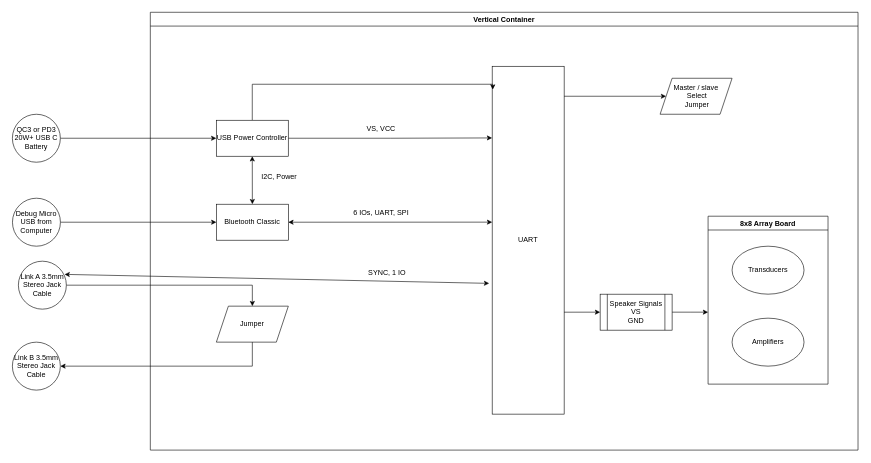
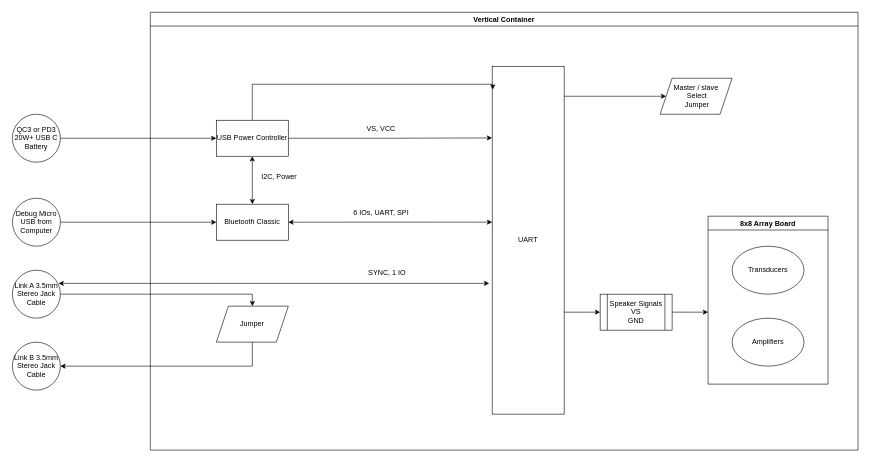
  <mxCell id="0" style=";html=1;" />
  <mxCell id="1" style=";html=1;" parent="0" />
  <mxCell id="2" value="Vertical Container" style="swimlane;whiteSpace=wrap;html=1;" parent="1" vertex="1"><mxGeometry x="250" y="20" width="1180" height="730" as="geometry" /></mxCell>
  <mxCell id="3" value="Jumper" style="shape=parallelogram;perimeter=parallelogramPerimeter;whiteSpace=wrap;html=1;fixedSize=1;" parent="2" vertex="1"><mxGeometry x="110.12" y="490" width="120" height="60" as="geometry" /></mxCell>
  <mxCell id="4" value="UART" style="rounded=0;whiteSpace=wrap;html=1;" parent="2" vertex="1"><mxGeometry x="570" y="90" width="120" height="580" as="geometry" /></mxCell>
  <mxCell id="5" value="SYNC, 1 IO" style="text;html=1;strokeColor=none;fillColor=none;align=center;verticalAlign=middle;whiteSpace=wrap;rounded=0;" parent="2" vertex="1"><mxGeometry x="330" y="420" width="130" height="30" as="geometry" /></mxCell>
  <mxCell id="6" value="Master / slave&lt;br&gt;&amp;nbsp;Select&lt;br&gt;&amp;nbsp;Jumper" style="shape=parallelogram;perimeter=parallelogramPerimeter;whiteSpace=wrap;html=1;fixedSize=1;" parent="2" vertex="1"><mxGeometry x="850" y="110" width="120" height="60" as="geometry" /></mxCell>
  <mxCell id="7" value="" style="endArrow=classic;html=1;rounded=0;entryX=0;entryY=0.5;entryDx=0;entryDy=0;" parent="2" target="6" edge="1"><mxGeometry width="50" height="50" relative="1" as="geometry"><mxPoint x="690" y="140" as="sourcePoint" /><mxPoint x="740" y="110" as="targetPoint" /></mxGeometry></mxCell>
  <mxCell id="8" value="Bluetooth Classic" style="rounded=0;whiteSpace=wrap;html=1;" parent="2" vertex="1"><mxGeometry x="110.12" y="320" width="120" height="60" as="geometry" /></mxCell>
  <mxCell id="9" value="" style="endArrow=classic;startArrow=classic;html=1;rounded=0;exitX=1;exitY=0.5;exitDx=0;exitDy=0;entryX=-0.001;entryY=0.155;entryDx=0;entryDy=0;entryPerimeter=0;" parent="2" source="8" edge="1"><mxGeometry width="50" height="50" relative="1" as="geometry"><mxPoint x="300.12" y="380" as="sourcePoint" /><mxPoint x="570.0" y="349.9" as="targetPoint" /></mxGeometry></mxCell>
  <mxCell id="10" value="6 IOs, UART, SPI" style="text;html=1;strokeColor=none;fillColor=none;align=center;verticalAlign=middle;whiteSpace=wrap;rounded=0;" parent="2" vertex="1"><mxGeometry x="270.12" y="320" width="230" height="30" as="geometry" /></mxCell>
  <mxCell id="11" style="edgeStyle=orthogonalEdgeStyle;rounded=0;orthogonalLoop=1;jettySize=auto;html=1;entryX=-0.001;entryY=0.206;entryDx=0;entryDy=0;entryPerimeter=0;" parent="2" source="13" target="4" edge="1"><mxGeometry relative="1" as="geometry" /></mxCell>
  <mxCell id="12" style="edgeStyle=orthogonalEdgeStyle;rounded=0;orthogonalLoop=1;jettySize=auto;html=1;entryX=0.008;entryY=0.067;entryDx=0;entryDy=0;entryPerimeter=0;" parent="2" source="13" target="4" edge="1"><mxGeometry relative="1" as="geometry"><Array as="points"><mxPoint x="170" y="120" /><mxPoint x="571" y="120" /></Array><mxPoint x="300" y="120" as="targetPoint" /></mxGeometry></mxCell>
  <mxCell id="13" value="USB Power Controller" style="rounded=0;whiteSpace=wrap;html=1;" parent="2" vertex="1"><mxGeometry x="110" y="180" width="120" height="60" as="geometry" /></mxCell>
  <mxCell id="14" value="" style="edgeStyle=orthogonalEdgeStyle;rounded=0;orthogonalLoop=1;jettySize=auto;html=1;" parent="2" source="15" edge="1"><mxGeometry relative="1" as="geometry"><mxPoint x="930" y="500" as="targetPoint" /></mxGeometry></mxCell>
  <mxCell id="15" value="Speaker Signals&lt;br&gt;VS&lt;br&gt;GND" style="shape=process;whiteSpace=wrap;html=1;backgroundOutline=1;" parent="2" vertex="1"><mxGeometry x="750" y="470" width="120" height="60" as="geometry" /></mxCell>
  <mxCell id="16" value="8x8 Array Board" style="swimlane;whiteSpace=wrap;html=1;" parent="2" vertex="1"><mxGeometry x="930" y="340" width="200" height="280" as="geometry" /></mxCell>
  <mxCell id="17" value="Transducers" style="ellipse;whiteSpace=wrap;html=1;" parent="16" vertex="1"><mxGeometry x="40" y="50" width="120" height="80" as="geometry" /></mxCell>
  <mxCell id="18" value="Amplifiers" style="ellipse;whiteSpace=wrap;html=1;" parent="16" vertex="1"><mxGeometry x="40" y="170" width="120" height="80" as="geometry" /></mxCell>
  <mxCell id="19" value="" style="endArrow=classic;html=1;rounded=0;exitX=1;exitY=0.707;exitDx=0;exitDy=0;exitPerimeter=0;entryX=0;entryY=0.5;entryDx=0;entryDy=0;" parent="2" source="4" target="15" edge="1"><mxGeometry width="50" height="50" relative="1" as="geometry"><mxPoint x="650" y="600" as="sourcePoint" /><mxPoint x="700" y="550" as="targetPoint" /></mxGeometry></mxCell>
  <mxCell id="20" value="" style="endArrow=classic;startArrow=classic;html=1;rounded=0;exitX=0.5;exitY=0;exitDx=0;exitDy=0;entryX=0.5;entryY=1;entryDx=0;entryDy=0;" parent="2" source="8" target="13" edge="1"><mxGeometry width="50" height="50" relative="1" as="geometry"><mxPoint x="180" y="300" as="sourcePoint" /><mxPoint x="230" y="250" as="targetPoint" /></mxGeometry></mxCell>
  <mxCell id="21" value="I2C, Power" style="text;html=1;strokeColor=none;fillColor=none;align=center;verticalAlign=middle;whiteSpace=wrap;rounded=0;" parent="2" vertex="1"><mxGeometry x="170" y="260" width="90" height="30" as="geometry" /></mxCell>
  <mxCell id="22" value="VS, VCC" style="text;html=1;strokeColor=none;fillColor=none;align=center;verticalAlign=middle;whiteSpace=wrap;rounded=0;" parent="2" vertex="1"><mxGeometry x="355" y="180" width="60" height="30" as="geometry" /></mxCell>
  <mxCell id="23" style="edgeStyle=orthogonalEdgeStyle;rounded=0;orthogonalLoop=1;jettySize=auto;html=1;entryX=0;entryY=0.5;entryDx=0;entryDy=0;" parent="1" source="24" target="13" edge="1"><mxGeometry relative="1" as="geometry"><mxPoint x="250" y="230" as="targetPoint" /></mxGeometry></mxCell>
  <mxCell id="24" value="QC3 or PD3 20W+ USB C Battery" style="ellipse;whiteSpace=wrap;html=1;aspect=fixed;" parent="1" vertex="1"><mxGeometry x="20" y="190" width="80" height="80" as="geometry" /></mxCell>
  <mxCell id="25" style="edgeStyle=orthogonalEdgeStyle;rounded=0;orthogonalLoop=1;jettySize=auto;html=1;entryX=0;entryY=0.5;entryDx=0;entryDy=0;" parent="1" source="26" target="8" edge="1"><mxGeometry relative="1" as="geometry"><mxPoint x="250.12" y="370" as="targetPoint" /></mxGeometry></mxCell>
  <mxCell id="26" value="Debug Micro USB from Computer" style="ellipse;whiteSpace=wrap;html=1;aspect=fixed;" parent="1" vertex="1"><mxGeometry x="20.12" y="330" width="80" height="80" as="geometry" /></mxCell>
  <mxCell id="27" value="Link B 3.5mm Stereo Jack Cable" style="ellipse;whiteSpace=wrap;html=1;aspect=fixed;" parent="1" vertex="1"><mxGeometry x="20" y="570" width="80" height="80" as="geometry" /></mxCell>
  <mxCell id="28" style="edgeStyle=orthogonalEdgeStyle;rounded=0;orthogonalLoop=1;jettySize=auto;html=1;entryX=0.5;entryY=0;entryDx=0;entryDy=0;" parent="1" source="29" target="3" edge="1"><mxGeometry relative="1" as="geometry" /></mxCell>
- <mxCell id="29" value="Link A 3.5mm Stereo Jack Cable" style="ellipse;whiteSpace=wrap;html=1;aspect=fixed;" parent="1" vertex="1"><mxGeometry x="30" y="435" width="80" height="80" as="geometry" /></mxCell>
+ <mxCell id="29" value="Link A 3.5mm Stereo Jack Cable" style="ellipse;whiteSpace=wrap;html=1;aspect=fixed;" parent="1" vertex="1"><mxGeometry x="20" y="450" width="80" height="80" as="geometry" /></mxCell>
  <mxCell id="30" style="edgeStyle=orthogonalEdgeStyle;rounded=0;orthogonalLoop=1;jettySize=auto;html=1;entryX=1;entryY=0.5;entryDx=0;entryDy=0;" parent="1" source="3" target="27" edge="1"><mxGeometry relative="1" as="geometry"><mxPoint x="250" y="610" as="targetPoint" /><Array as="points"><mxPoint x="420" y="610" /></Array></mxGeometry></mxCell>
  <mxCell id="31" value="" style="endArrow=classic;startArrow=classic;html=1;rounded=0;exitX=0.963;exitY=0.275;exitDx=0;exitDy=0;exitPerimeter=0;entryX=-0.042;entryY=0.331;entryDx=0;entryDy=0;entryPerimeter=0;" parent="1" source="29" edge="1"><mxGeometry width="50" height="50" relative="1" as="geometry"><mxPoint x="160" y="450" as="sourcePoint" /><mxPoint x="814.96" y="471.98" as="targetPoint" /></mxGeometry></mxCell>
